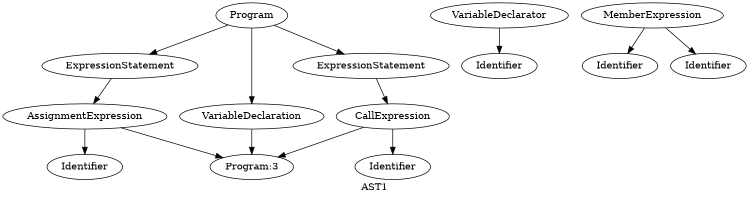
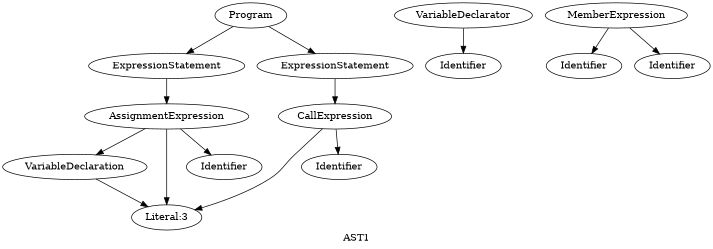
  digraph {
    label=AST1
    n1 [label=Program]
    n2 [label=VariableDeclaration]
    n3 [label=ExpressionStatement]
    n4 [label=ExpressionStatement]
-   n5 [label="Program:3"]
+   n5 [label="Literal:3"]
    n6 [label=AssignmentExpression]
    n7 [label=CallExpression]
    n8 [label=VariableDeclarator]
    n9 [label=Identifier]
    n10 [label=Identifier]
    n11 [label=Identifier]
    n12 [label=MemberExpression]
    n13 [label=Identifier]
    n14 [label=Identifier]
-   n1 -> n2
+   n6 -> n2
    n1 -> n3
    n1 -> n4
    n2 -> n5
    n3 -> n6
    n4 -> n7
    n6 -> n5
    n6 -> n10
    n7 -> n5
    n7 -> n11
    n8 -> n9
    n12 -> n13
    n12 -> n14
  }
